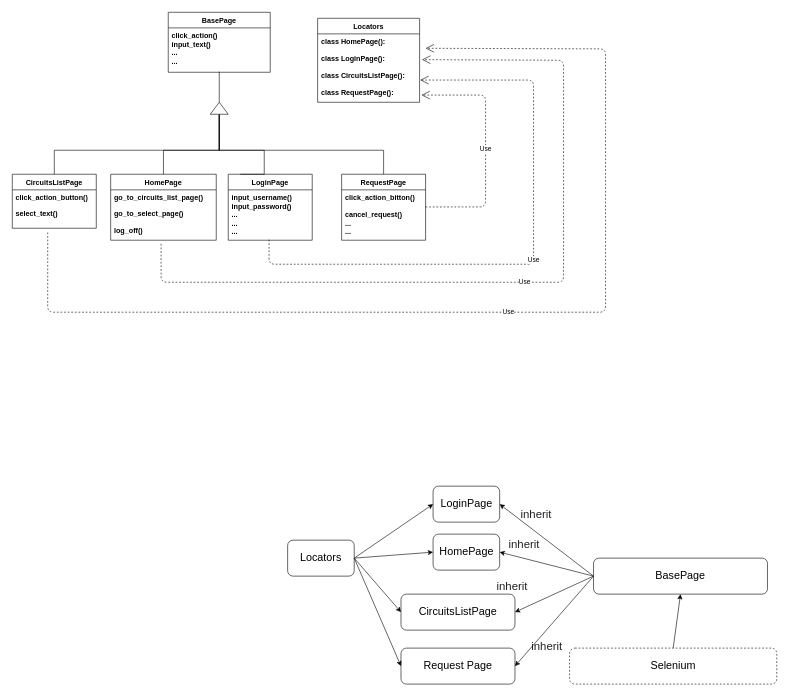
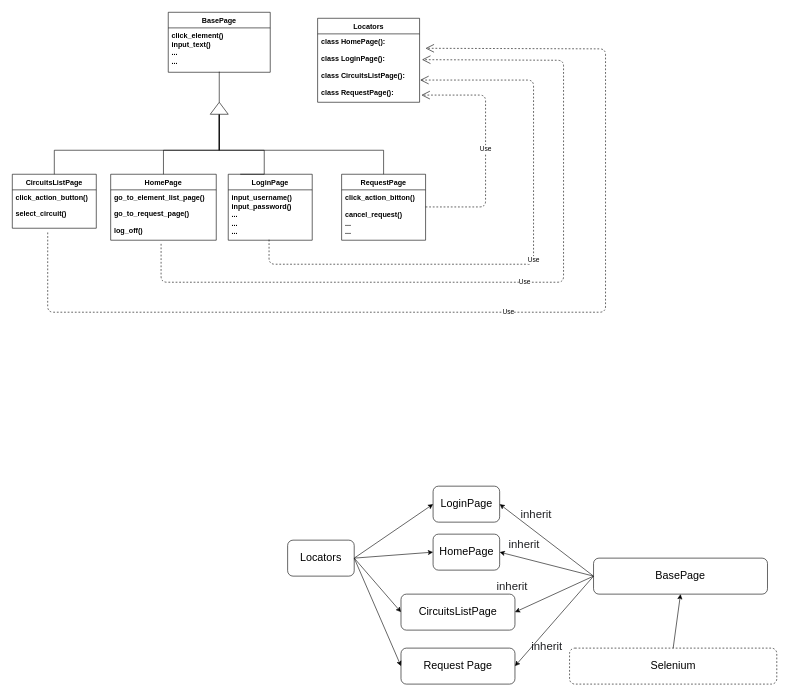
  <mxCell id="0" />
  <mxCell id="1" parent="0" />
  <mxCell id="2" value="BasePage" style="swimlane;fontStyle=1;childLayout=stackLayout;horizontal=1;startSize=26;fillColor=none;horizontalStack=0;resizeParent=1;resizeParentMax=0;resizeLast=0;collapsible=1;marginBottom=0;" parent="1" vertex="1"><mxGeometry x="280" y="20" width="170" height="100" as="geometry" /></mxCell>
- <mxCell id="3" value="click_action()&#10;input_text()&#10;...&#10;..." style="text;strokeColor=none;fillColor=none;align=left;verticalAlign=top;spacingLeft=4;spacingRight=4;overflow=hidden;rotatable=0;points=[[0,0.5],[1,0.5]];portConstraint=eastwest;fontStyle=1" parent="2" vertex="1"><mxGeometry y="26" width="170" height="74" as="geometry" /></mxCell>
+ <mxCell id="3" value="click_element()&#10;input_text()&#10;...&#10;..." style="text;strokeColor=none;fillColor=none;align=left;verticalAlign=top;spacingLeft=4;spacingRight=4;overflow=hidden;rotatable=0;points=[[0,0.5],[1,0.5]];portConstraint=eastwest;fontStyle=1" parent="2" vertex="1"><mxGeometry y="26" width="170" height="74" as="geometry" /></mxCell>
  <mxCell id="4" style="edgeStyle=orthogonalEdgeStyle;rounded=0;orthogonalLoop=1;jettySize=auto;html=1;entryX=0;entryY=0.5;entryDx=0;entryDy=0;endArrow=none;endFill=0;exitX=0.5;exitY=0;exitDx=0;exitDy=0;" edge="1" parent="1" source="5" target="43"><mxGeometry relative="1" as="geometry"><Array as="points"><mxPoint x="90" y="250" /></Array></mxGeometry></mxCell>
  <mxCell id="5" value="CircuitsListPage" style="swimlane;fontStyle=1;childLayout=stackLayout;horizontal=1;startSize=26;fillColor=none;horizontalStack=0;resizeParent=1;resizeParentMax=0;resizeLast=0;collapsible=1;marginBottom=0;align=center;" parent="1" vertex="1"><mxGeometry x="20" y="290" width="140" height="90" as="geometry" /></mxCell>
  <mxCell id="6" value="click_action_button()" style="text;strokeColor=none;fillColor=none;align=left;verticalAlign=top;spacingLeft=4;spacingRight=4;overflow=hidden;rotatable=0;points=[[0,0.5],[1,0.5]];portConstraint=eastwest;fontStyle=1" parent="5" vertex="1"><mxGeometry y="26" width="140" height="26" as="geometry" /></mxCell>
- <mxCell id="7" value="select_text()" style="text;strokeColor=none;fillColor=none;align=left;verticalAlign=top;spacingLeft=4;spacingRight=4;overflow=hidden;rotatable=0;points=[[0,0.5],[1,0.5]];portConstraint=eastwest;fontStyle=1" parent="5" vertex="1"><mxGeometry y="52" width="140" height="38" as="geometry" /></mxCell>
+ <mxCell id="7" value="select_circuit()" style="text;strokeColor=none;fillColor=none;align=left;verticalAlign=top;spacingLeft=4;spacingRight=4;overflow=hidden;rotatable=0;points=[[0,0.5],[1,0.5]];portConstraint=eastwest;fontStyle=1" parent="5" vertex="1"><mxGeometry y="52" width="140" height="38" as="geometry" /></mxCell>
  <mxCell id="8" style="edgeStyle=orthogonalEdgeStyle;rounded=0;orthogonalLoop=1;jettySize=auto;html=1;entryX=0;entryY=0.5;entryDx=0;entryDy=0;endArrow=none;endFill=0;" edge="1" parent="1" source="9" target="43"><mxGeometry relative="1" as="geometry"><Array as="points"><mxPoint x="272" y="250" /></Array></mxGeometry></mxCell>
  <mxCell id="9" value="HomePage" style="swimlane;fontStyle=1;childLayout=stackLayout;horizontal=1;startSize=26;fillColor=none;horizontalStack=0;resizeParent=1;resizeParentMax=0;resizeLast=0;collapsible=1;marginBottom=0;align=center;" parent="1" vertex="1"><mxGeometry x="184" y="290" width="176" height="110" as="geometry" /></mxCell>
- <mxCell id="10" value="go_to_circuits_list_page()" style="text;strokeColor=none;fillColor=none;align=left;verticalAlign=top;spacingLeft=4;spacingRight=4;overflow=hidden;rotatable=0;points=[[0,0.5],[1,0.5]];portConstraint=eastwest;fontStyle=1" parent="9" vertex="1"><mxGeometry y="26" width="176" height="26" as="geometry" /></mxCell>
- <mxCell id="11" value="go_to_select_page()&#10;&#10;log_off()" style="text;strokeColor=none;fillColor=none;align=left;verticalAlign=top;spacingLeft=4;spacingRight=4;overflow=hidden;rotatable=0;points=[[0,0.5],[1,0.5]];portConstraint=eastwest;fontStyle=1" parent="9" vertex="1"><mxGeometry y="52" width="176" height="58" as="geometry" /></mxCell>
+ <mxCell id="10" value="go_to_element_list_page()" style="text;strokeColor=none;fillColor=none;align=left;verticalAlign=top;spacingLeft=4;spacingRight=4;overflow=hidden;rotatable=0;points=[[0,0.5],[1,0.5]];portConstraint=eastwest;fontStyle=1" parent="9" vertex="1"><mxGeometry y="26" width="176" height="26" as="geometry" /></mxCell>
+ <mxCell id="11" value="go_to_request_page()&#10;&#10;log_off()" style="text;strokeColor=none;fillColor=none;align=left;verticalAlign=top;spacingLeft=4;spacingRight=4;overflow=hidden;rotatable=0;points=[[0,0.5],[1,0.5]];portConstraint=eastwest;fontStyle=1" parent="9" vertex="1"><mxGeometry y="52" width="176" height="58" as="geometry" /></mxCell>
  <mxCell id="12" value="&lt;span style=&quot;font-size: 18px&quot;&gt;LoginPage&lt;/span&gt;" style="rounded=1;whiteSpace=wrap;html=1;" parent="1" vertex="1"><mxGeometry x="721.5" y="810" width="111" height="60" as="geometry" /></mxCell>
  <mxCell id="13" style="edgeStyle=none;rounded=0;orthogonalLoop=1;jettySize=auto;html=1;entryX=0;entryY=0.5;entryDx=0;entryDy=0;exitX=1;exitY=0.5;exitDx=0;exitDy=0;" parent="1" source="16" target="23" edge="1"><mxGeometry relative="1" as="geometry"><mxPoint x="629" y="930" as="sourcePoint" /></mxGeometry></mxCell>
  <mxCell id="14" style="edgeStyle=none;rounded=0;orthogonalLoop=1;jettySize=auto;html=1;entryX=0;entryY=0.5;entryDx=0;entryDy=0;exitX=1;exitY=0.5;exitDx=0;exitDy=0;" parent="1" source="16" target="12" edge="1"><mxGeometry relative="1" as="geometry"><mxPoint x="629" y="930" as="sourcePoint" /></mxGeometry></mxCell>
  <mxCell id="15" style="edgeStyle=none;rounded=0;orthogonalLoop=1;jettySize=auto;html=1;entryX=0;entryY=0.5;entryDx=0;entryDy=0;exitX=1;exitY=0.5;exitDx=0;exitDy=0;" parent="1" source="16" target="24" edge="1"><mxGeometry relative="1" as="geometry"><mxPoint x="629" y="930" as="sourcePoint" /></mxGeometry></mxCell>
  <mxCell id="16" value="&lt;span style=&quot;font-size: 18px&quot;&gt;Locators&lt;/span&gt;" style="rounded=1;whiteSpace=wrap;html=1;" parent="1" vertex="1"><mxGeometry x="479" y="900" width="111" height="60" as="geometry" /></mxCell>
  <mxCell id="17" style="edgeStyle=none;rounded=0;orthogonalLoop=1;jettySize=auto;html=1;entryX=1;entryY=0.5;entryDx=0;entryDy=0;exitX=0;exitY=0.5;exitDx=0;exitDy=0;" parent="1" source="20" target="12" edge="1"><mxGeometry relative="1" as="geometry"><mxPoint x="932" y="920" as="sourcePoint" /></mxGeometry></mxCell>
  <mxCell id="18" style="edgeStyle=none;rounded=0;orthogonalLoop=1;jettySize=auto;html=1;entryX=1;entryY=0.5;entryDx=0;entryDy=0;exitX=0;exitY=0.5;exitDx=0;exitDy=0;" parent="1" source="20" target="23" edge="1"><mxGeometry relative="1" as="geometry"><mxPoint x="932" y="920" as="sourcePoint" /></mxGeometry></mxCell>
  <mxCell id="19" style="edgeStyle=none;rounded=0;orthogonalLoop=1;jettySize=auto;html=1;entryX=1;entryY=0.5;entryDx=0;entryDy=0;exitX=0;exitY=0.5;exitDx=0;exitDy=0;" parent="1" source="20" target="24" edge="1"><mxGeometry relative="1" as="geometry"><mxPoint x="932" y="920" as="sourcePoint" /></mxGeometry></mxCell>
  <mxCell id="20" value="&lt;span style=&quot;font-size: 18px&quot;&gt;BasePage&lt;/span&gt;" style="rounded=1;whiteSpace=wrap;html=1;" parent="1" vertex="1"><mxGeometry x="989" y="930" width="290" height="60" as="geometry" /></mxCell>
  <mxCell id="21" value="&lt;span style=&quot;font-size: 18px&quot;&gt;Selenium&lt;/span&gt;" style="rounded=1;whiteSpace=wrap;html=1;dashed=1;" parent="1" vertex="1"><mxGeometry x="949" y="1080" width="345.5" height="60" as="geometry" /></mxCell>
  <mxCell id="22" style="rounded=0;orthogonalLoop=1;jettySize=auto;html=1;entryX=0.5;entryY=1;entryDx=0;entryDy=0;exitX=0.5;exitY=0;exitDx=0;exitDy=0;" parent="1" source="21" target="20" edge="1"><mxGeometry relative="1" as="geometry"><mxPoint x="1156.429" y="1110" as="sourcePoint" /><mxPoint x="1218" y="1070" as="targetPoint" /></mxGeometry></mxCell>
  <mxCell id="23" value="&lt;span style=&quot;font-size: 18px&quot;&gt;HomePage&lt;/span&gt;" style="rounded=1;whiteSpace=wrap;html=1;" parent="1" vertex="1"><mxGeometry x="721.5" y="890" width="111" height="60" as="geometry" /></mxCell>
  <mxCell id="24" value="&lt;span style=&quot;font-size: 18px&quot;&gt;CircuitsListPage&lt;/span&gt;" style="rounded=1;whiteSpace=wrap;html=1;" parent="1" vertex="1"><mxGeometry x="668" y="990" width="190" height="60" as="geometry" /></mxCell>
  <mxCell id="25" value="&lt;br class=&quot;Apple-interchange-newline&quot; style=&quot;font-size: 19px;&quot;&gt;&lt;span style=&quot;color: rgb(32, 33, 36); font-family: arial, sans-serif; font-size: 19px; text-align: left;&quot;&gt;inherit&lt;/span&gt;" style="text;html=1;align=center;verticalAlign=middle;resizable=0;points=[];autosize=1;fontSize=19;" parent="1" vertex="1"><mxGeometry x="858" y="820" width="70" height="50" as="geometry" /></mxCell>
  <mxCell id="26" value="LoginPage" style="swimlane;fontStyle=1;childLayout=stackLayout;horizontal=1;startSize=26;fillColor=none;horizontalStack=0;resizeParent=1;resizeParentMax=0;resizeLast=0;collapsible=1;marginBottom=0;align=center;" parent="1" vertex="1"><mxGeometry x="380" y="290" width="140" height="110" as="geometry" /></mxCell>
  <mxCell id="27" value="input_username()&#10;input_password()&#10;...&#10;...&#10;..." style="text;strokeColor=none;fillColor=none;align=left;verticalAlign=top;spacingLeft=4;spacingRight=4;overflow=hidden;rotatable=0;points=[[0,0.5],[1,0.5]];portConstraint=eastwest;fontStyle=1" parent="26" vertex="1"><mxGeometry y="26" width="140" height="84" as="geometry" /></mxCell>
  <mxCell id="28" style="edgeStyle=orthogonalEdgeStyle;rounded=0;orthogonalLoop=1;jettySize=auto;html=1;entryX=0.5;entryY=0;entryDx=0;entryDy=0;align=center;endArrow=none;endFill=0;" parent="1" edge="1" source="43"><mxGeometry relative="1" as="geometry"><Array as="points"><mxPoint x="440" y="250" /><mxPoint x="440" y="290" /></Array><mxPoint x="250" y="250" as="sourcePoint" /><mxPoint x="400" y="290" as="targetPoint" /></mxGeometry></mxCell>
  <mxCell id="29" value="Locators" style="swimlane;fontStyle=1;childLayout=stackLayout;horizontal=1;startSize=26;fillColor=none;horizontalStack=0;resizeParent=1;resizeParentMax=0;resizeLast=0;collapsible=1;marginBottom=0;" parent="1" vertex="1"><mxGeometry x="529" y="30" width="170" height="140" as="geometry" /></mxCell>
  <mxCell id="30" value="class HomePage():&#10;&#10;class LoginPage():&#10;&#10;class CircuitsListPage():&#10;&#10;class RequestPage():" style="text;strokeColor=none;fillColor=none;align=left;verticalAlign=top;spacingLeft=4;spacingRight=4;overflow=hidden;rotatable=0;points=[[0,0.5],[1,0.5]];portConstraint=eastwest;fontStyle=1" parent="29" vertex="1"><mxGeometry y="26" width="170" height="114" as="geometry" /></mxCell>
  <mxCell id="31" value="&lt;br class=&quot;Apple-interchange-newline&quot; style=&quot;font-size: 19px;&quot;&gt;&lt;span style=&quot;color: rgb(32, 33, 36); font-family: arial, sans-serif; font-size: 19px; text-align: left;&quot;&gt;inherit&lt;/span&gt;" style="text;html=1;align=center;verticalAlign=middle;resizable=0;points=[];autosize=1;fontSize=19;" parent="1" vertex="1"><mxGeometry x="838" y="870" width="70" height="50" as="geometry" /></mxCell>
  <mxCell id="32" value="&lt;br class=&quot;Apple-interchange-newline&quot; style=&quot;font-size: 19px;&quot;&gt;&lt;span style=&quot;color: rgb(32, 33, 36); font-family: arial, sans-serif; font-size: 19px; text-align: left;&quot;&gt;inherit&lt;/span&gt;" style="text;html=1;align=center;verticalAlign=middle;resizable=0;points=[];autosize=1;fontSize=19;" parent="1" vertex="1"><mxGeometry x="818" y="940" width="70" height="50" as="geometry" /></mxCell>
  <mxCell id="33" value="&lt;span style=&quot;font-size: 18px&quot;&gt;Request Page&lt;/span&gt;" style="rounded=1;whiteSpace=wrap;html=1;" vertex="1" parent="1"><mxGeometry x="668" y="1080" width="190" height="60" as="geometry" /></mxCell>
  <mxCell id="34" style="edgeStyle=none;rounded=0;orthogonalLoop=1;jettySize=auto;html=1;entryX=1;entryY=0.5;entryDx=0;entryDy=0;exitX=0;exitY=0.5;exitDx=0;exitDy=0;" edge="1" parent="1" source="20" target="33"><mxGeometry relative="1" as="geometry"><mxPoint x="942" y="930" as="sourcePoint" /><mxPoint x="868" y="1030" as="targetPoint" /></mxGeometry></mxCell>
  <mxCell id="35" style="edgeStyle=none;rounded=0;orthogonalLoop=1;jettySize=auto;html=1;entryX=0;entryY=0.5;entryDx=0;entryDy=0;exitX=1;exitY=0.5;exitDx=0;exitDy=0;" edge="1" parent="1" source="16" target="33"><mxGeometry relative="1" as="geometry"><mxPoint x="600" y="940" as="sourcePoint" /><mxPoint x="678" y="1030" as="targetPoint" /></mxGeometry></mxCell>
  <mxCell id="36" value="&lt;br class=&quot;Apple-interchange-newline&quot; style=&quot;font-size: 19px;&quot;&gt;&lt;span style=&quot;color: rgb(32, 33, 36); font-family: arial, sans-serif; font-size: 19px; text-align: left;&quot;&gt;inherit&lt;/span&gt;" style="text;html=1;align=center;verticalAlign=middle;resizable=0;points=[];autosize=1;fontSize=19;" vertex="1" parent="1"><mxGeometry x="876" y="1040" width="70" height="50" as="geometry" /></mxCell>
  <mxCell id="37" style="edgeStyle=orthogonalEdgeStyle;rounded=0;orthogonalLoop=1;jettySize=auto;html=1;entryX=0;entryY=0.5;entryDx=0;entryDy=0;endArrow=none;endFill=0;" edge="1" parent="1" source="38" target="43"><mxGeometry relative="1" as="geometry"><Array as="points"><mxPoint x="639" y="250" /><mxPoint x="365" y="250" /></Array></mxGeometry></mxCell>
  <mxCell id="38" value="RequestPage" style="swimlane;fontStyle=1;childLayout=stackLayout;horizontal=1;startSize=26;fillColor=none;horizontalStack=0;resizeParent=1;resizeParentMax=0;resizeLast=0;collapsible=1;marginBottom=0;align=center;" vertex="1" parent="1"><mxGeometry x="569" y="290" width="140" height="110" as="geometry" /></mxCell>
  <mxCell id="39" value="click_action_bitton()&#10;&#10;cancel_request()&#10;...&#10;..." style="text;strokeColor=none;fillColor=none;align=left;verticalAlign=top;spacingLeft=4;spacingRight=4;overflow=hidden;rotatable=0;points=[[0,0.5],[1,0.5]];portConstraint=eastwest;fontStyle=1" vertex="1" parent="38"><mxGeometry y="26" width="140" height="84" as="geometry" /></mxCell>
  <mxCell id="40" value="Use" style="endArrow=open;endSize=12;dashed=1;html=1;edgeStyle=orthogonalEdgeStyle;entryX=1.018;entryY=0.895;entryDx=0;entryDy=0;entryPerimeter=0;" edge="1" parent="1" target="30"><mxGeometry width="160" relative="1" as="geometry"><mxPoint x="709" y="344.5" as="sourcePoint" /><mxPoint x="809" y="70" as="targetPoint" /><Array as="points"><mxPoint x="809" y="345" /><mxPoint x="809" y="158" /></Array></mxGeometry></mxCell>
  <mxCell id="41" value="Use" style="endArrow=open;endSize=12;dashed=1;html=1;edgeStyle=orthogonalEdgeStyle;exitX=0.486;exitY=0.988;exitDx=0;exitDy=0;exitPerimeter=0;entryX=1.006;entryY=0.675;entryDx=0;entryDy=0;entryPerimeter=0;" edge="1" parent="1" source="27" target="30"><mxGeometry width="160" relative="1" as="geometry"><mxPoint x="621.5" y="611.5" as="sourcePoint" /><mxPoint x="889" y="130" as="targetPoint" /><Array as="points"><mxPoint x="448" y="440" /><mxPoint x="889" y="440" /><mxPoint x="889" y="133" /></Array></mxGeometry></mxCell>
  <mxCell id="42" style="edgeStyle=orthogonalEdgeStyle;rounded=0;orthogonalLoop=1;jettySize=auto;html=1;entryX=0.5;entryY=0.986;entryDx=0;entryDy=0;entryPerimeter=0;endArrow=none;endFill=0;" edge="1" parent="1" source="43" target="3"><mxGeometry relative="1" as="geometry" /></mxCell>
  <mxCell id="43" value="" style="triangle;whiteSpace=wrap;html=1;fontSize=19;direction=north;" parent="1" vertex="1"><mxGeometry x="350" y="170" width="30" height="20" as="geometry" /></mxCell>
  <mxCell id="44" value="Use" style="endArrow=open;endSize=12;dashed=1;html=1;edgeStyle=orthogonalEdgeStyle;exitX=0.486;exitY=0.988;exitDx=0;exitDy=0;exitPerimeter=0;entryX=1.024;entryY=0.377;entryDx=0;entryDy=0;entryPerimeter=0;" edge="1" parent="1" target="30"><mxGeometry width="160" relative="1" as="geometry"><mxPoint x="268.04" y="406.042" as="sourcePoint" /><mxPoint x="709" y="100" as="targetPoint" /><Array as="points"><mxPoint x="268" y="470" /><mxPoint x="939" y="470" /><mxPoint x="939" y="100" /></Array></mxGeometry></mxCell>
  <mxCell id="45" value="Use" style="endArrow=open;endSize=12;dashed=1;html=1;edgeStyle=orthogonalEdgeStyle;exitX=0.486;exitY=0.988;exitDx=0;exitDy=0;exitPerimeter=0;" edge="1" parent="1"><mxGeometry width="160" relative="1" as="geometry"><mxPoint x="79.04" y="387.062" as="sourcePoint" /><mxPoint x="709" y="80" as="targetPoint" /><Array as="points"><mxPoint x="79" y="520" /><mxPoint x="1009" y="520" /><mxPoint x="1009" y="81" /></Array></mxGeometry></mxCell>
